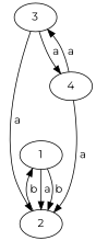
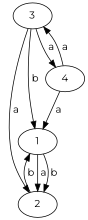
  digraph {
    fontname=Montserrat
    node [fontname=Montserrat]
    edge [fontname=Montserrat]
    1
    2
    3
    4
    1 -> 2 [label=" a"]
    1 -> 2 [label=" b"]
    2 -> 1 [label=" b"]
+   3 -> 1 [label=" b"]
    3 -> 2 [label=" a"]
    3 -> 4 [label=" a"]
-   4 -> 2 [label=" a"]
+   4 -> 1 [label=" a"]
    4 -> 3 [label=" a"]
  }
